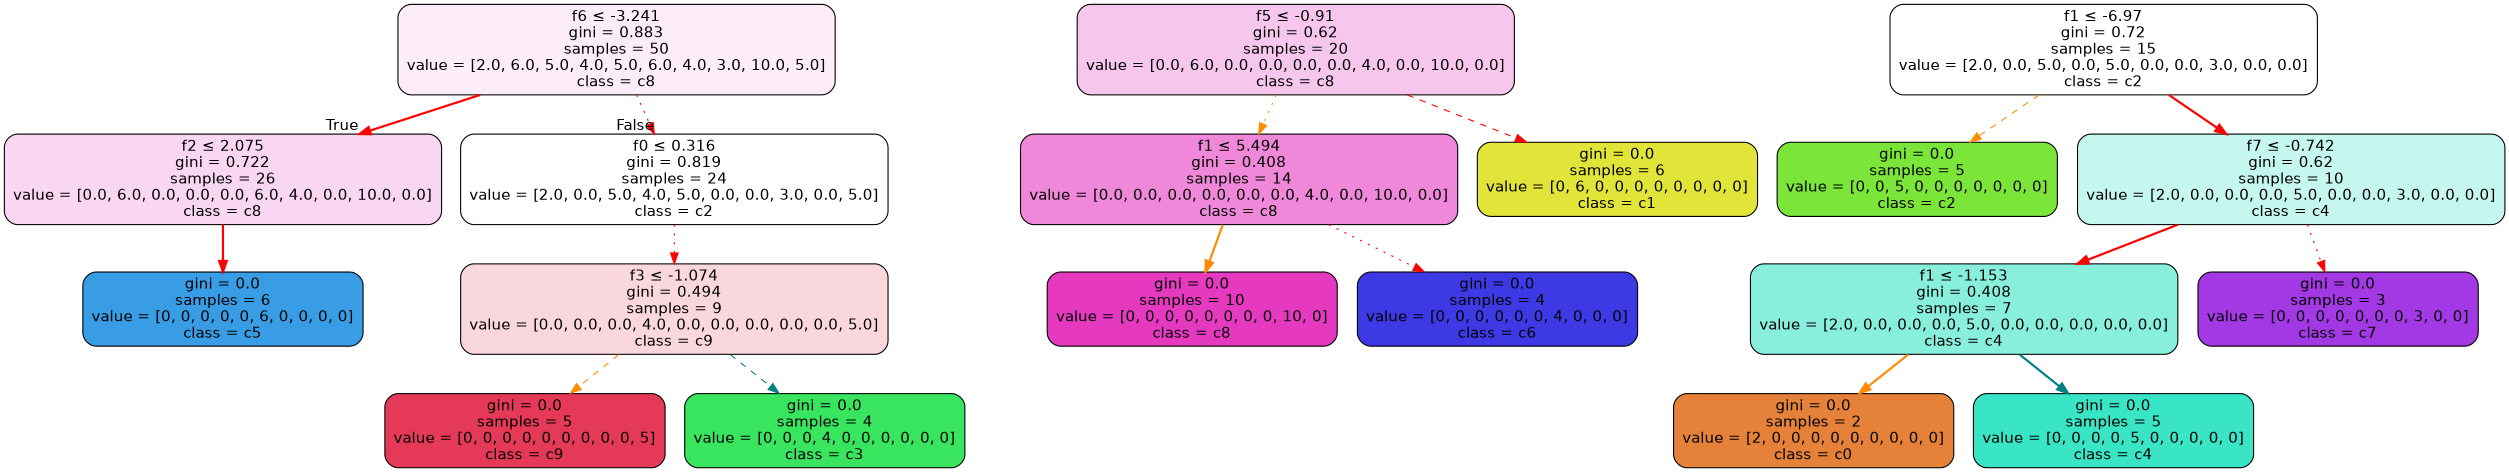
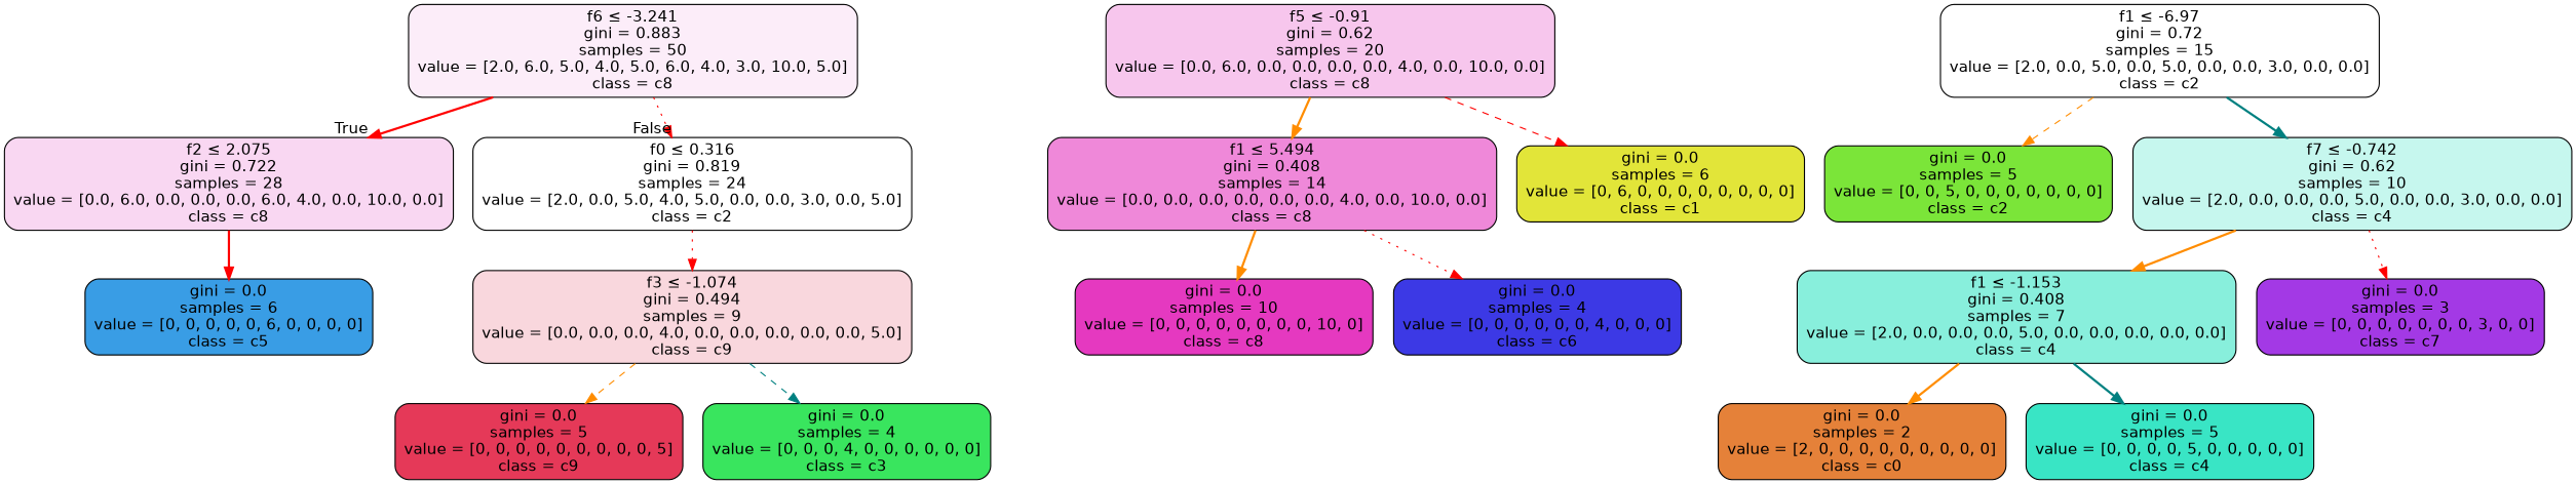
  digraph {
    node [color=black fillcolor="#7be53900" fontname=helvetica shape=box style="filled, rounded"]
    edge [color=red fontname=helvetica style=bold]
    n1 [fillcolor="#e539c017" label=<f6 &le; -3.241<br/>gini = 0.883<br/>samples = 50<br/>value = [2.0, 6.0, 5.0, 4.0, 5.0, 6.0, 4.0, 3.0, 10.0, 5.0]<br/>class = c8>]
-   n2 [fillcolor="#e539c033" label=<f2 &le; 2.075<br/>gini = 0.722<br/>samples = 26<br/>value = [0.0, 6.0, 0.0, 0.0, 0.0, 6.0, 4.0, 0.0, 10.0, 0.0]<br/>class = c8>]
+   n2 [fillcolor="#e539c033" label=<f2 &le; 2.075<br/>gini = 0.722<br/>samples = 28<br/>value = [0.0, 6.0, 0.0, 0.0, 0.0, 6.0, 4.0, 0.0, 10.0, 0.0]<br/>class = c8>]
    n3 [label=<f0 &le; 0.316<br/>gini = 0.819<br/>samples = 24<br/>value = [2.0, 0.0, 5.0, 4.0, 5.0, 0.0, 0.0, 3.0, 0.0, 5.0]<br/>class = c2>]
    n4 [fillcolor="#399de5ff" label=<gini = 0.0<br/>samples = 6<br/>value = [0, 0, 0, 0, 0, 6, 0, 0, 0, 0]<br/>class = c5>]
    n5 [fillcolor="#e5395833" label=<f3 &le; -1.074<br/>gini = 0.494<br/>samples = 9<br/>value = [0.0, 0.0, 0.0, 4.0, 0.0, 0.0, 0.0, 0.0, 0.0, 5.0]<br/>class = c9>]
    n6 [fillcolor="#e539c049" label=<f5 &le; -0.91<br/>gini = 0.62<br/>samples = 20<br/>value = [0.0, 6.0, 0.0, 0.0, 0.0, 0.0, 4.0, 0.0, 10.0, 0.0]<br/>class = c8>]
    n7 [fillcolor="#e539c099" label=<f1 &le; 5.494<br/>gini = 0.408<br/>samples = 14<br/>value = [0.0, 0.0, 0.0, 0.0, 0.0, 0.0, 4.0, 0.0, 10.0, 0.0]<br/>class = c8>]
    n8 [fillcolor="#e2e539ff" label=<gini = 0.0<br/>samples = 6<br/>value = [0, 6, 0, 0, 0, 0, 0, 0, 0, 0]<br/>class = c1>]
    n9 [fillcolor="#e539c0ff" label=<gini = 0.0<br/>samples = 10<br/>value = [0, 0, 0, 0, 0, 0, 0, 0, 10, 0]<br/>class = c8>]
    n10 [fillcolor="#3c39e5ff" label=<gini = 0.0<br/>samples = 4<br/>value = [0, 0, 0, 0, 0, 0, 4, 0, 0, 0]<br/>class = c6>]
    n11 [label=<f1 &le; -6.97<br/>gini = 0.72<br/>samples = 15<br/>value = [2.0, 0.0, 5.0, 0.0, 5.0, 0.0, 0.0, 3.0, 0.0, 0.0]<br/>class = c2>]
    n12 [fillcolor="#7be539ff" label=<gini = 0.0<br/>samples = 5<br/>value = [0, 0, 5, 0, 0, 0, 0, 0, 0, 0]<br/>class = c2>]
    n13 [fillcolor="#39e5c549" label=<f7 &le; -0.742<br/>gini = 0.62<br/>samples = 10<br/>value = [2.0, 0.0, 0.0, 0.0, 5.0, 0.0, 0.0, 3.0, 0.0, 0.0]<br/>class = c4>]
    n14 [fillcolor="#e53958ff" label=<gini = 0.0<br/>samples = 5<br/>value = [0, 0, 0, 0, 0, 0, 0, 0, 0, 5]<br/>class = c9>]
    n15 [fillcolor="#39e55eff" label=<gini = 0.0<br/>samples = 4<br/>value = [0, 0, 0, 4, 0, 0, 0, 0, 0, 0]<br/>class = c3>]
    n16 [fillcolor="#39e5c599" label=<f1 &le; -1.153<br/>gini = 0.408<br/>samples = 7<br/>value = [2.0, 0.0, 0.0, 0.0, 5.0, 0.0, 0.0, 0.0, 0.0, 0.0]<br/>class = c4>]
    n17 [fillcolor="#a339e5ff" label=<gini = 0.0<br/>samples = 3<br/>value = [0, 0, 0, 0, 0, 0, 0, 3, 0, 0]<br/>class = c7>]
    n18 [fillcolor="#e58139ff" label=<gini = 0.0<br/>samples = 2<br/>value = [2, 0, 0, 0, 0, 0, 0, 0, 0, 0]<br/>class = c0>]
    n19 [fillcolor="#39e5c5ff" label=<gini = 0.0<br/>samples = 5<br/>value = [0, 0, 0, 0, 5, 0, 0, 0, 0, 0]<br/>class = c4>]
    n1 -> n2 [headlabel=True labelangle=45 labeldistance=2.5]
    n1 -> n3 [headlabel=False labelangle=-45 labeldistance=2.5 style=dotted]
    n2 -> n4
    n3 -> n5 [style=dotted]
    n5 -> n14 [color=darkorange style=dashed]
    n5 -> n15 [color=teal style=dashed]
-   n6 -> n7 [color=darkorange style=dotted]
+   n6 -> n7 [color=darkorange]
    n6 -> n8 [style=dashed]
    n7 -> n9 [color=darkorange]
    n7 -> n10 [style=dotted]
    n11 -> n12 [color=darkorange style=dashed]
-   n11 -> n13
-   n13 -> n16
+   n11 -> n13 [color=teal]
+   n13 -> n16 [color=darkorange]
    n13 -> n17 [style=dotted]
    n16 -> n18 [color=darkorange]
    n16 -> n19 [color=teal]
  }
